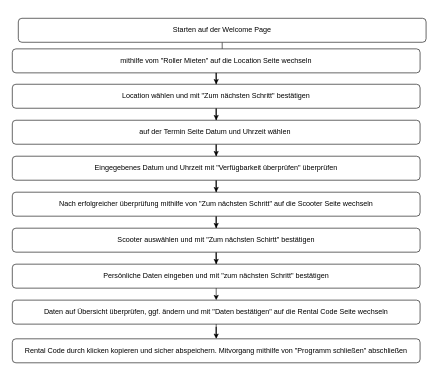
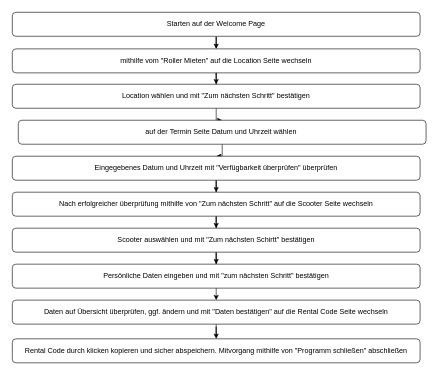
  <mxCell id="0" />
  <mxCell id="1" parent="0" />
  <mxCell id="2" value="" style="edgeStyle=orthogonalEdgeStyle;rounded=0;orthogonalLoop=1;jettySize=auto;html=1;" parent="1" source="3" target="5" edge="1"><mxGeometry relative="1" as="geometry" /></mxCell>
- <mxCell id="3" value="Starten auf der Welcome Page" style="rounded=1;whiteSpace=wrap;html=1;" parent="1" vertex="1"><mxGeometry x="30" y="30" width="680" height="40" as="geometry" /></mxCell>
+ <mxCell id="3" value="Starten auf der Welcome Page" style="rounded=1;whiteSpace=wrap;html=1;" parent="1" vertex="1"><mxGeometry x="20" y="20" width="680" height="40" as="geometry" /></mxCell>
  <mxCell id="4" value="" style="edgeStyle=orthogonalEdgeStyle;rounded=0;orthogonalLoop=1;jettySize=auto;html=1;" parent="1" source="5" target="7" edge="1"><mxGeometry relative="1" as="geometry" /></mxCell>
  <mxCell id="5" value="mithilfe vom &quot;Roller Mieten&quot; auf die Location Seite wechseln" style="rounded=1;whiteSpace=wrap;html=1;" parent="1" vertex="1"><mxGeometry x="20" y="81" width="680" height="40" as="geometry" /></mxCell>
  <mxCell id="6" value="" style="edgeStyle=orthogonalEdgeStyle;rounded=0;orthogonalLoop=1;jettySize=auto;html=1;" parent="1" source="7" target="9" edge="1"><mxGeometry relative="1" as="geometry" /></mxCell>
  <mxCell id="7" value="Location wählen und mit &quot;Zum nächsten Schritt&quot; bestätigen" style="rounded=1;whiteSpace=wrap;html=1;" parent="1" vertex="1"><mxGeometry x="20" y="140" width="680" height="40" as="geometry" /></mxCell>
  <mxCell id="8" value="" style="edgeStyle=orthogonalEdgeStyle;rounded=0;orthogonalLoop=1;jettySize=auto;html=1;" parent="1" source="9" target="11" edge="1"><mxGeometry relative="1" as="geometry" /></mxCell>
- <mxCell id="9" value="auf der Termin Seite Datum und Uhrzeit wählen&amp;nbsp;" style="rounded=1;whiteSpace=wrap;html=1;" parent="1" vertex="1"><mxGeometry x="20" y="200" width="680" height="40" as="geometry" /></mxCell>
+ <mxCell id="9" value="auf der Termin Seite Datum und Uhrzeit wählen&amp;nbsp;" style="rounded=1;whiteSpace=wrap;html=1;" parent="1" vertex="1"><mxGeometry x="30" y="200" width="680" height="40" as="geometry" /></mxCell>
  <mxCell id="10" value="" style="edgeStyle=orthogonalEdgeStyle;rounded=0;orthogonalLoop=1;jettySize=auto;html=1;" parent="1" source="11" target="13" edge="1"><mxGeometry relative="1" as="geometry" /></mxCell>
  <mxCell id="11" value="Eingegebenes Datum und Uhrzeit mit &quot;Verfügbarkeit überprüfen&quot; überprüfen" style="rounded=1;whiteSpace=wrap;html=1;" parent="1" vertex="1"><mxGeometry x="20" y="260" width="680" height="40" as="geometry" /></mxCell>
  <mxCell id="12" value="" style="edgeStyle=orthogonalEdgeStyle;rounded=0;orthogonalLoop=1;jettySize=auto;html=1;" parent="1" source="13" target="15" edge="1"><mxGeometry relative="1" as="geometry" /></mxCell>
  <mxCell id="13" value="Nach erfolgreicher überprüfung mithilfe von &quot;Zum nächsten Schritt&quot; auf die Scooter Seite wechseln" style="rounded=1;whiteSpace=wrap;html=1;" parent="1" vertex="1"><mxGeometry x="20" y="320" width="680" height="40" as="geometry" /></mxCell>
  <mxCell id="14" value="" style="edgeStyle=orthogonalEdgeStyle;rounded=0;orthogonalLoop=1;jettySize=auto;html=1;" parent="1" source="15" target="16" edge="1"><mxGeometry relative="1" as="geometry" /></mxCell>
  <mxCell id="15" value="Scooter auswählen und mit &quot;Zum nächsten Schirtt&quot; bestätigen" style="rounded=1;whiteSpace=wrap;html=1;" parent="1" vertex="1"><mxGeometry x="20" y="380" width="680" height="40" as="geometry" /></mxCell>
  <mxCell id="16" value="Persönliche Daten eingeben und mit &quot;zum nächsten Schritt&quot; bestätigen" style="rounded=1;whiteSpace=wrap;html=1;" parent="1" vertex="1"><mxGeometry x="20" y="440" width="680" height="40" as="geometry" /></mxCell>
  <mxCell id="17" value="Daten auf Übersicht überprüfen, ggf. ändern und mit &quot;Daten bestätigen&quot; auf die Rental Code Seite wechseln" style="rounded=1;whiteSpace=wrap;html=1;" vertex="1" parent="1"><mxGeometry x="20" y="500" width="680" height="40" as="geometry" /></mxCell>
  <mxCell id="18" value="" style="edgeStyle=orthogonalEdgeStyle;rounded=0;orthogonalLoop=1;jettySize=auto;html=1;entryX=0.5;entryY=0;entryDx=0;entryDy=0;exitX=0.5;exitY=1;exitDx=0;exitDy=0;" edge="1" parent="1" source="16" target="17"><mxGeometry relative="1" as="geometry"><mxPoint x="370" y="430" as="sourcePoint" /><mxPoint x="370" y="450" as="targetPoint" /></mxGeometry></mxCell>
  <mxCell id="19" value="Rental Code durch klicken kopieren und sicher abspeichern. Mitvorgang mithilfe von &quot;Programm schließen&quot; abschließen" style="rounded=1;whiteSpace=wrap;html=1;" vertex="1" parent="1"><mxGeometry x="20" y="564.5" width="680" height="40" as="geometry" /></mxCell>
  <mxCell id="20" value="" style="edgeStyle=orthogonalEdgeStyle;rounded=0;orthogonalLoop=1;jettySize=auto;html=1;exitX=0.5;exitY=1;exitDx=0;exitDy=0;" edge="1" parent="1" source="17" target="19"><mxGeometry relative="1" as="geometry"><mxPoint x="370" y="490" as="sourcePoint" /><mxPoint x="370" y="510" as="targetPoint" /></mxGeometry></mxCell>
